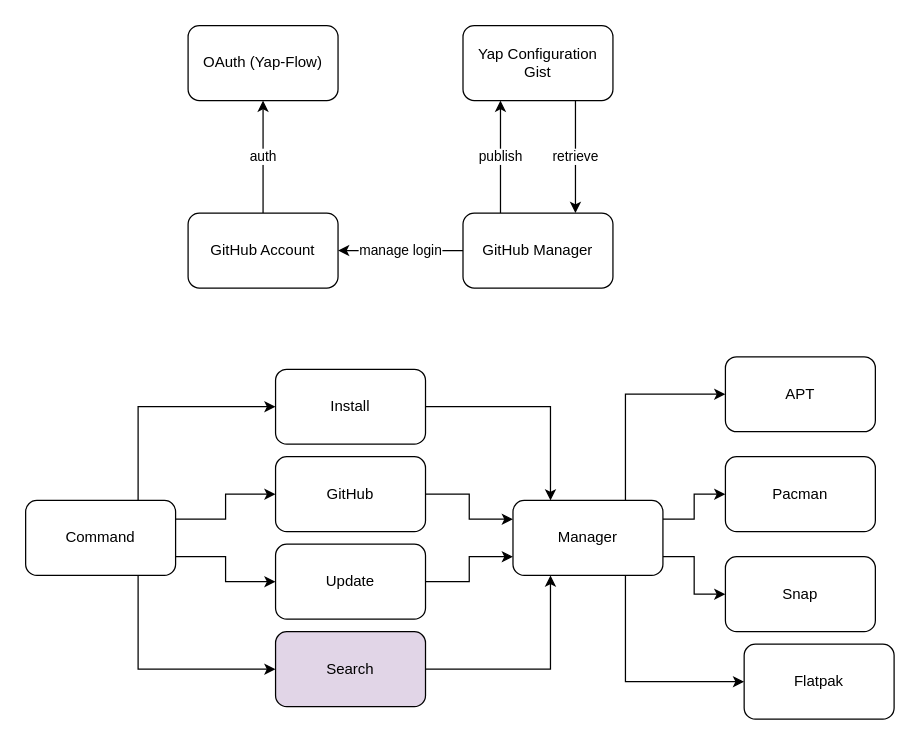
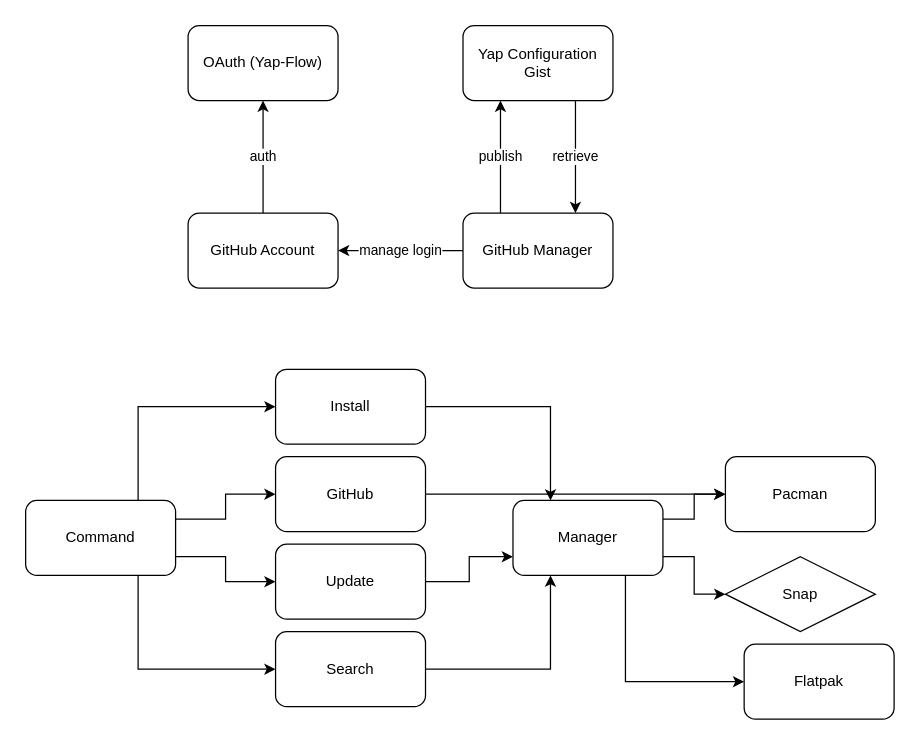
  <mxCell id="0" />
  <mxCell id="1" parent="0" />
  <mxCell id="2" value="retrieve" style="edgeStyle=orthogonalEdgeStyle;rounded=0;orthogonalLoop=1;jettySize=auto;html=1;exitX=0.75;exitY=1;exitDx=0;exitDy=0;entryX=0.75;entryY=0;entryDx=0;entryDy=0;" edge="1" parent="1" source="3" target="9"><mxGeometry relative="1" as="geometry" /></mxCell>
  <mxCell id="3" value="Yap Configuration Gist" style="rounded=1;whiteSpace=wrap;html=1;" vertex="1" parent="1"><mxGeometry x="370" y="20" width="120" height="60" as="geometry" /></mxCell>
  <mxCell id="4" value="publish" style="edgeStyle=orthogonalEdgeStyle;rounded=0;orthogonalLoop=1;jettySize=auto;html=1;exitX=0.25;exitY=0;exitDx=0;exitDy=0;entryX=0.25;entryY=1;entryDx=0;entryDy=0;" edge="1" parent="1" source="9" target="3"><mxGeometry relative="1" as="geometry" /></mxCell>
  <mxCell id="5" value="auth" style="edgeStyle=orthogonalEdgeStyle;rounded=0;orthogonalLoop=1;jettySize=auto;html=1;exitX=0.5;exitY=0;exitDx=0;exitDy=0;entryX=0.5;entryY=1;entryDx=0;entryDy=0;" edge="1" parent="1" source="6" target="7"><mxGeometry relative="1" as="geometry" /></mxCell>
  <mxCell id="6" value="GitHub Account" style="rounded=1;whiteSpace=wrap;html=1;" vertex="1" parent="1"><mxGeometry x="150" y="170" width="120" height="60" as="geometry" /></mxCell>
  <mxCell id="7" value="OAuth (Yap-Flow)" style="rounded=1;whiteSpace=wrap;html=1;" vertex="1" parent="1"><mxGeometry x="150" y="20" width="120" height="60" as="geometry" /></mxCell>
  <mxCell id="8" value="manage login" style="edgeStyle=orthogonalEdgeStyle;rounded=0;orthogonalLoop=1;jettySize=auto;html=1;exitX=0;exitY=0.5;exitDx=0;exitDy=0;entryX=1;entryY=0.5;entryDx=0;entryDy=0;" edge="1" parent="1" source="9" target="6"><mxGeometry relative="1" as="geometry" /></mxCell>
  <mxCell id="9" value="GitHub Manager" style="rounded=1;whiteSpace=wrap;html=1;" vertex="1" parent="1"><mxGeometry x="370" y="170" width="120" height="60" as="geometry" /></mxCell>
  <mxCell id="10" style="edgeStyle=orthogonalEdgeStyle;rounded=0;orthogonalLoop=1;jettySize=auto;html=1;exitX=0.75;exitY=0;exitDx=0;exitDy=0;entryX=0;entryY=0.5;entryDx=0;entryDy=0;" edge="1" parent="1" source="14" target="16"><mxGeometry relative="1" as="geometry" /></mxCell>
  <mxCell id="11" style="edgeStyle=orthogonalEdgeStyle;rounded=0;orthogonalLoop=1;jettySize=auto;html=1;exitX=1;exitY=0.25;exitDx=0;exitDy=0;entryX=0;entryY=0.5;entryDx=0;entryDy=0;" edge="1" parent="1" source="14" target="18"><mxGeometry relative="1" as="geometry" /></mxCell>
  <mxCell id="12" style="edgeStyle=orthogonalEdgeStyle;rounded=0;orthogonalLoop=1;jettySize=auto;html=1;exitX=1;exitY=0.75;exitDx=0;exitDy=0;entryX=0;entryY=0.5;entryDx=0;entryDy=0;" edge="1" parent="1" source="14" target="20"><mxGeometry relative="1" as="geometry" /></mxCell>
  <mxCell id="13" style="edgeStyle=orthogonalEdgeStyle;rounded=0;orthogonalLoop=1;jettySize=auto;html=1;exitX=0.75;exitY=1;exitDx=0;exitDy=0;entryX=0;entryY=0.5;entryDx=0;entryDy=0;" edge="1" parent="1" source="14" target="22"><mxGeometry relative="1" as="geometry" /></mxCell>
  <mxCell id="14" value="Command" style="rounded=1;whiteSpace=wrap;html=1;" vertex="1" parent="1"><mxGeometry x="20" y="400" width="120" height="60" as="geometry" /></mxCell>
  <mxCell id="15" style="edgeStyle=orthogonalEdgeStyle;rounded=0;orthogonalLoop=1;jettySize=auto;html=1;exitX=1;exitY=0.5;exitDx=0;exitDy=0;entryX=0.25;entryY=0;entryDx=0;entryDy=0;" edge="1" parent="1" source="16" target="27"><mxGeometry relative="1" as="geometry" /></mxCell>
  <mxCell id="16" value="Install" style="rounded=1;whiteSpace=wrap;html=1;" vertex="1" parent="1"><mxGeometry x="220" y="295" width="120" height="60" as="geometry" /></mxCell>
- <mxCell id="17" style="edgeStyle=orthogonalEdgeStyle;rounded=0;orthogonalLoop=1;jettySize=auto;html=1;exitX=1;exitY=0.5;exitDx=0;exitDy=0;entryX=0;entryY=0.25;entryDx=0;entryDy=0;" edge="1" parent="1" source="18" target="27"><mxGeometry relative="1" as="geometry" /></mxCell>
+ <mxCell id="17" style="edgeStyle=orthogonalEdgeStyle;rounded=0;orthogonalLoop=1;jettySize=auto;html=1;exitX=1;exitY=0.5;exitDx=0;exitDy=0;" edge="1" parent="1" source="18" target="29"><mxGeometry relative="1" as="geometry" /></mxCell>
  <mxCell id="18" value="GitHub" style="rounded=1;whiteSpace=wrap;html=1;" vertex="1" parent="1"><mxGeometry x="220" y="365" width="120" height="60" as="geometry" /></mxCell>
  <mxCell id="19" style="edgeStyle=orthogonalEdgeStyle;rounded=0;orthogonalLoop=1;jettySize=auto;html=1;exitX=1;exitY=0.5;exitDx=0;exitDy=0;entryX=0;entryY=0.75;entryDx=0;entryDy=0;" edge="1" parent="1" source="20" target="27"><mxGeometry relative="1" as="geometry" /></mxCell>
  <mxCell id="20" value="Update" style="rounded=1;whiteSpace=wrap;html=1;" vertex="1" parent="1"><mxGeometry x="220" y="435" width="120" height="60" as="geometry" /></mxCell>
  <mxCell id="21" style="edgeStyle=orthogonalEdgeStyle;rounded=0;orthogonalLoop=1;jettySize=auto;html=1;exitX=1;exitY=0.5;exitDx=0;exitDy=0;entryX=0.25;entryY=1;entryDx=0;entryDy=0;" edge="1" parent="1" source="22" target="27"><mxGeometry relative="1" as="geometry" /></mxCell>
- <mxCell id="22" value="Search" style="rounded=1;whiteSpace=wrap;html=1;fillColor=#e1d5e7;" vertex="1" parent="1"><mxGeometry x="220" y="505" width="120" height="60" as="geometry" /></mxCell>
+ <mxCell id="22" value="Search" style="rounded=1;whiteSpace=wrap;html=1;" vertex="1" parent="1"><mxGeometry x="220" y="505" width="120" height="60" as="geometry" /></mxCell>
  <mxCell id="23" style="edgeStyle=orthogonalEdgeStyle;rounded=0;orthogonalLoop=1;jettySize=auto;html=1;exitX=1;exitY=0.25;exitDx=0;exitDy=0;entryX=0;entryY=0.5;entryDx=0;entryDy=0;" edge="1" parent="1" source="27" target="29"><mxGeometry relative="1" as="geometry" /></mxCell>
  <mxCell id="24" style="edgeStyle=orthogonalEdgeStyle;rounded=0;orthogonalLoop=1;jettySize=auto;html=1;exitX=1;exitY=0.75;exitDx=0;exitDy=0;entryX=0;entryY=0.5;entryDx=0;entryDy=0;" edge="1" parent="1" source="27" target="30"><mxGeometry relative="1" as="geometry" /></mxCell>
  <mxCell id="25" style="edgeStyle=orthogonalEdgeStyle;rounded=0;orthogonalLoop=1;jettySize=auto;html=1;exitX=0.75;exitY=1;exitDx=0;exitDy=0;entryX=0;entryY=0.5;entryDx=0;entryDy=0;" edge="1" parent="1" source="27" target="31"><mxGeometry relative="1" as="geometry" /></mxCell>
- <mxCell id="26" style="edgeStyle=orthogonalEdgeStyle;rounded=0;orthogonalLoop=1;jettySize=auto;html=1;exitX=0.75;exitY=0;exitDx=0;exitDy=0;entryX=0;entryY=0.5;entryDx=0;entryDy=0;" edge="1" parent="1" source="27" target="28"><mxGeometry relative="1" as="geometry" /></mxCell>
  <mxCell id="27" value="Manager" style="rounded=1;whiteSpace=wrap;html=1;" vertex="1" parent="1"><mxGeometry x="410" y="400" width="120" height="60" as="geometry" /></mxCell>
- <mxCell id="28" value="APT" style="rounded=1;whiteSpace=wrap;html=1;" vertex="1" parent="1"><mxGeometry x="580" y="285" width="120" height="60" as="geometry" /></mxCell>
  <mxCell id="29" value="Pacman" style="rounded=1;whiteSpace=wrap;html=1;" vertex="1" parent="1"><mxGeometry x="580" y="365" width="120" height="60" as="geometry" /></mxCell>
- <mxCell id="30" value="Snap" style="rounded=1;whiteSpace=wrap;html=1;" vertex="1" parent="1"><mxGeometry x="580" y="445" width="120" height="60" as="geometry" /></mxCell>
+ <mxCell id="30" value="Snap" style="rhombus;whiteSpace=wrap;html=1;" vertex="1" parent="1"><mxGeometry x="580" y="445" width="120" height="60" as="geometry" /></mxCell>
  <mxCell id="31" value="Flatpak" style="rounded=1;whiteSpace=wrap;html=1;" vertex="1" parent="1"><mxGeometry x="595" y="515" width="120" height="60" as="geometry" /></mxCell>
